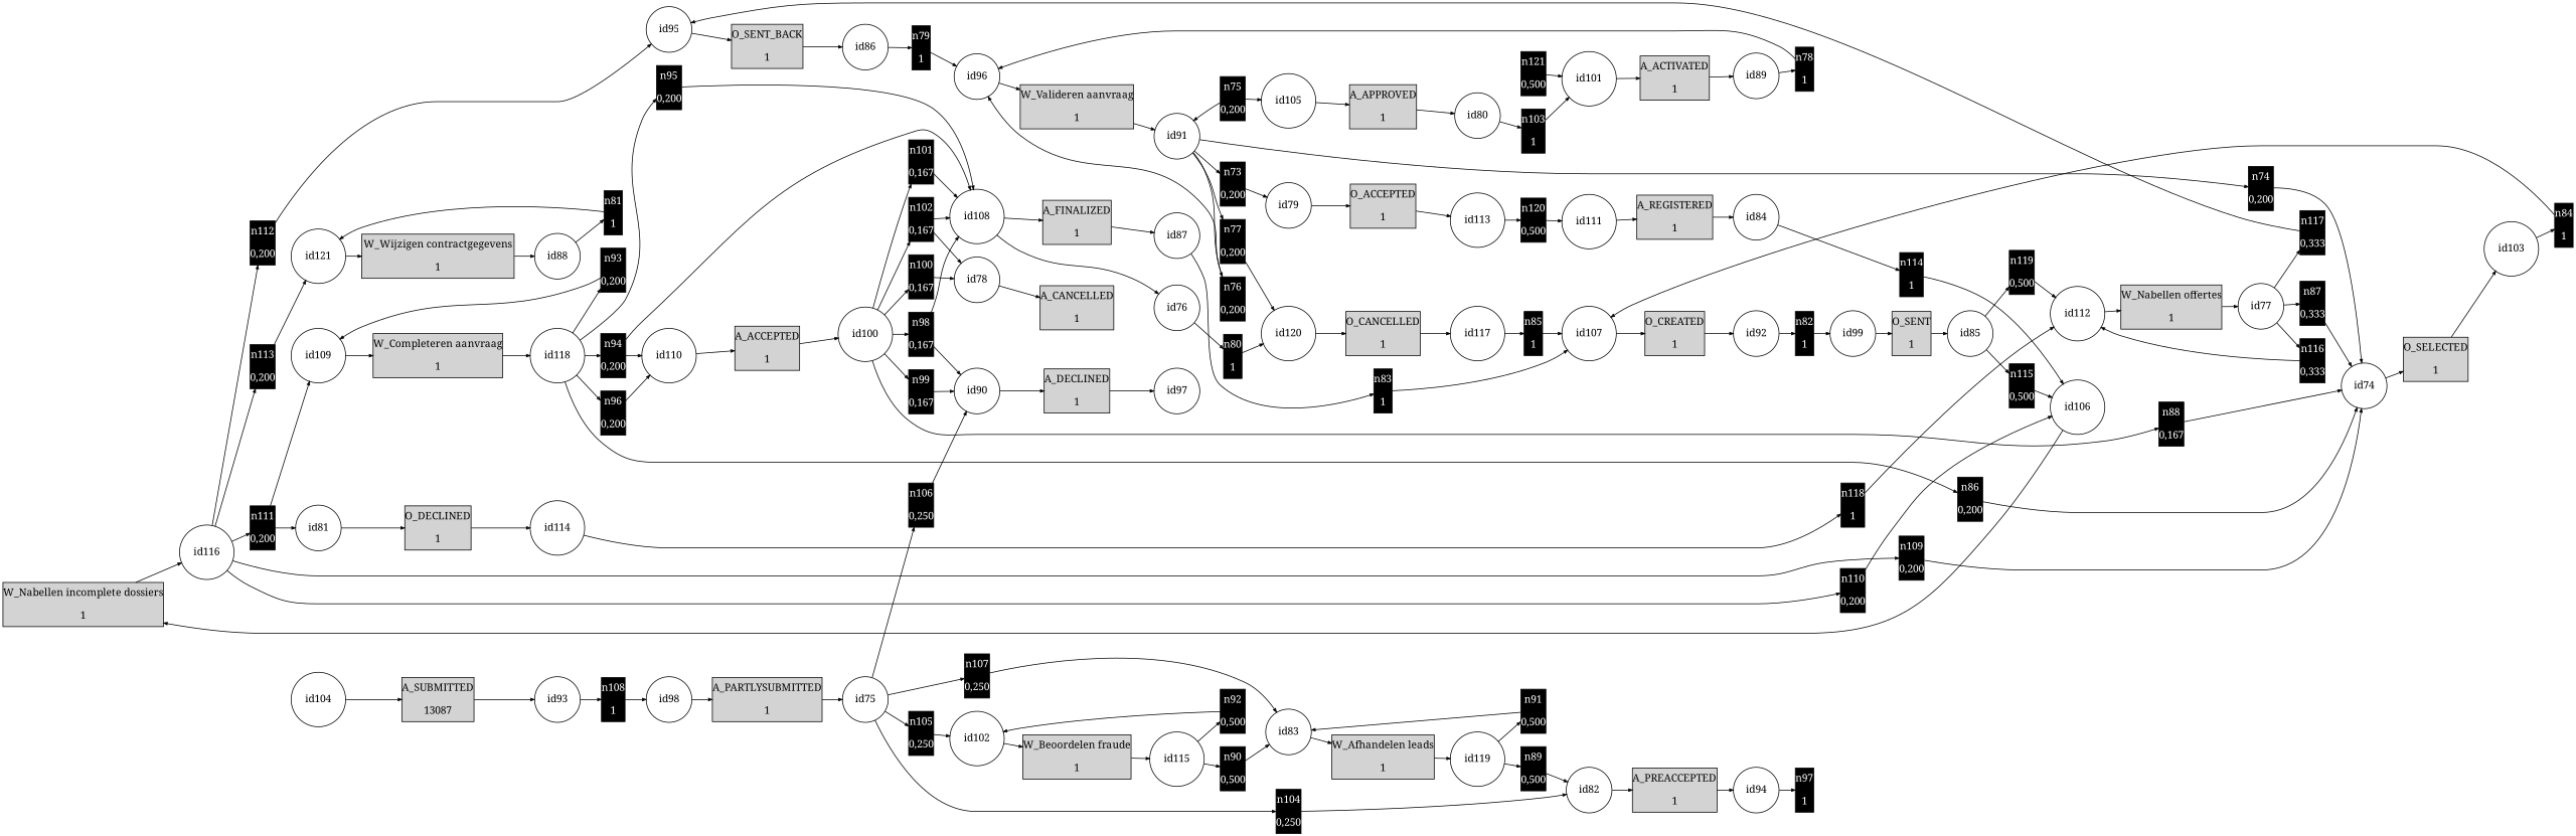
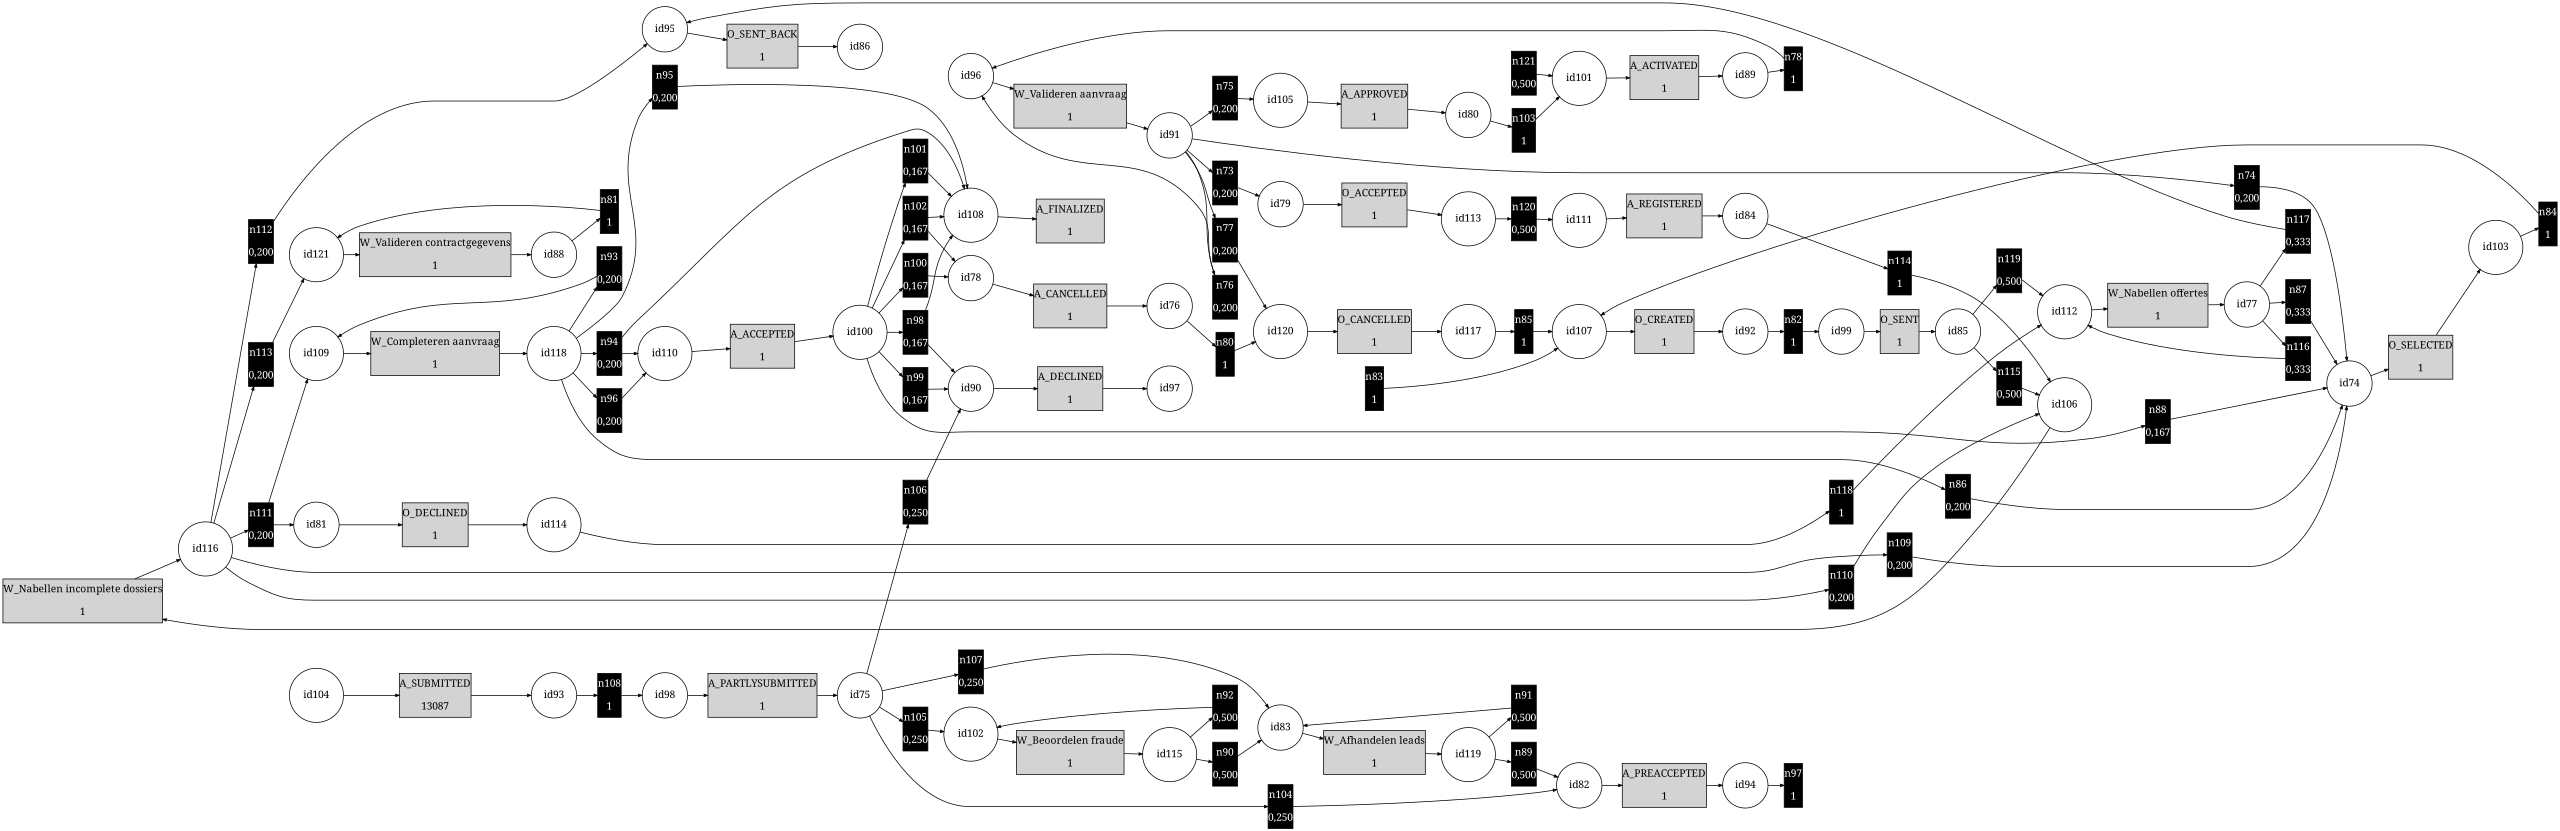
  digraph {
    fontname="Noto Serif"
    fontsize=14
    rankdir=LR
    ranksep=.3
    remincross=true
    node [fontname="Noto Serif" fontsize=14 margin="0, 0.1" shape=box style=filled]
    edge [arrowsize=0.5 fontname="Noto Serif"]
    n1 [height=.2 label="W_Nabellen incomplete dossiers\n\n1" width=.2]
    id116 [height=.2 shape=circle width=.2 margin="" style=""]
    n3 [color=black fontcolor=white height=.2 label="n110\n\n0,200" width=.2]
    n4 [color=black fontcolor=white height=.2 label="n112\n\n0,200" width=.2]
    n5 [color=black fontcolor=white height=.2 label="n113\n\n0,200" width=.2]
    n6 [color=black fontcolor=white height=.2 label="n111\n\n0,200" width=.2]
    n7 [color=black fontcolor=white height=.2 label="n109\n\n0,200" width=.2]
    n8 [height=.2 label="O_SENT\n\n1" width=.2]
    id85 [height=.2 shape=circle width=.2 margin="" style=""]
    n10 [color=black fontcolor=white height=.2 label="n115\n\n0,500" width=.2]
    n11 [color=black fontcolor=white height=.2 label="n119\n\n0,500" width=.2]
    n12 [height=.2 label="W_Afhandelen leads\n\n1" width=.2]
    id119 [height=.2 shape=circle width=.2 margin="" style=""]
    n14 [color=black fontcolor=white height=.2 label="n91\n\n0,500" width=.2]
    n15 [color=black fontcolor=white height=.2 label="n89\n\n0,500" width=.2]
    n16 [height=.2 label="A_ACCEPTED\n\n1" width=.2]
    id100 [height=.2 shape=circle width=.2 margin="" style=""]
    n18 [color=black fontcolor=white height=.2 label="n99\n\n0,167" width=.2]
    n19 [color=black fontcolor=white height=.2 label="n88\n\n0,167" width=.2]
    n20 [color=black fontcolor=white height=.2 label="n100\n\n0,167" width=.2]
    n21 [color=black fontcolor=white height=.2 label="n101\n\n0,167" width=.2]
    n22 [color=black fontcolor=white height=.2 label="n98\n\n0,167" width=.2]
    n23 [color=black fontcolor=white height=.2 label="n102\n\n0,167" width=.2]
    id90 [height=.2 shape=circle width=.2 margin="" style=""]
    n25 [height=.2 label="A_DECLINED\n\n1" width=.2]
    n26 [color=black fontcolor=white height=.2 label="n114\n\n1" width=.2]
    id106 [height=.2 shape=circle width=.2 margin="" style=""]
    n28 [color=black fontcolor=white height=.2 label="n80\n\n1" width=.2]
    id120 [height=.2 shape=circle width=.2 margin="" style=""]
    n30 [height=.2 label="O_CANCELLED\n\n1" width=.2]
    n31 [color=black fontcolor=white height=.2 label="n82\n\n1" width=.2]
    id99 [height=.2 shape=circle width=.2 margin="" style=""]
    n33 [height=.2 label="W_Beoordelen fraude\n\n1" width=.2]
    id115 [height=.2 shape=circle width=.2 margin="" style=""]
    n35 [color=black fontcolor=white height=.2 label="n90\n\n0,500" width=.2]
    n36 [color=black fontcolor=white height=.2 label="n92\n\n0,500" width=.2]
    n37 [color=black fontcolor=white height=.2 label="n84\n\n1" width=.2]
    id107 [height=.2 shape=circle width=.2 margin="" style=""]
    n39 [height=.2 label="O_CREATED\n\n1" width=.2]
    n40 [color=black fontcolor=white height=.2 label="n106\n\n0,250" width=.2]
    n41 [color=black fontcolor=white height=.2 label="n86\n\n0,200" width=.2]
    id74 [height=.2 shape=circle width=.2 margin="" style=""]
    n43 [height=.2 label="O_SELECTED\n\n1" width=.2]
    n44 [height=.2 label="W_Valideren aanvraag\n\n1" width=.2]
    id91 [height=.2 shape=circle width=.2 margin="" style=""]
    n46 [color=black fontcolor=white height=.2 label="n76\n\n0,200" width=.2]
    n47 [color=black fontcolor=white height=.2 label="n77\n\n0,200" width=.2]
    n48 [color=black fontcolor=white height=.2 label="n75\n\n0,200" width=.2]
    n49 [color=black fontcolor=white height=.2 label="n73\n\n0,200" width=.2]
    n50 [color=black fontcolor=white height=.2 label="n74\n\n0,200" width=.2]
    n51 [height=.2 label="W_Nabellen offertes\n\n1" width=.2]
    id77 [height=.2 shape=circle width=.2 margin="" style=""]
    n53 [color=black fontcolor=white height=.2 label="n116\n\n0,333" width=.2]
    n54 [color=black fontcolor=white height=.2 label="n87\n\n0,333" width=.2]
    n55 [color=black fontcolor=white height=.2 label="n117\n\n0,333" width=.2]
    n56 [color=black fontcolor=white height=.2 label="n107\n\n0,250" width=.2]
    id83 [height=.2 shape=circle width=.2 margin="" style=""]
    id112 [height=.2 shape=circle width=.2 margin="" style=""]
    n59 [color=black fontcolor=white height=.2 label="n104\n\n0,250" width=.2]
    id82 [height=.2 shape=circle width=.2 margin="" style=""]
    n61 [height=.2 label="A_PREACCEPTED\n\n1" width=.2]
    n62 [height=.2 label="A_ACTIVATED\n\n1" width=.2]
    id89 [height=.2 shape=circle width=.2 margin="" style=""]
    n64 [color=black fontcolor=white height=.2 label="n78\n\n1" width=.2]
    id96 [height=.2 shape=circle width=.2 margin="" style=""]
    n66 [height=.2 label="A_APPROVED\n\n1" width=.2]
    id80 [height=.2 shape=circle width=.2 margin="" style=""]
    n68 [color=black fontcolor=white height=.2 label="n103\n\n1" width=.2]
    id95 [height=.2 shape=circle width=.2 margin="" style=""]
    n70 [height=.2 label="O_SENT_BACK\n\n1" width=.2]
    n71 [color=black fontcolor=white height=.2 label="n94\n\n0,200" width=.2]
    id108 [height=.2 shape=circle width=.2 margin="" style=""]
    id110 [height=.2 shape=circle width=.2 margin="" style=""]
    n74 [height=.2 label="A_FINALIZED\n\n1" width=.2]
    id92 [height=.2 shape=circle width=.2 margin="" style=""]
    id78 [height=.2 shape=circle width=.2 margin="" style=""]
    n77 [height=.2 label="A_CANCELLED\n\n1" width=.2]
    n78 [height=.2 label="A_SUBMITTED\n\n13087" width=.2]
    id93 [height=.2 shape=circle width=.2 margin="" style=""]
    n80 [color=black fontcolor=white height=.2 label="n108\n\n1" width=.2]
    n81 [color=black fontcolor=white height=.2 label="n97\n\n1" width=.2]
    id109 [height=.2 shape=circle width=.2 margin="" style=""]
    n83 [height=.2 label="W_Completeren aanvraag\n\n1" width=.2]
    id105 [height=.2 shape=circle width=.2 margin="" style=""]
    id101 [height=.2 shape=circle width=.2 margin="" style=""]
    id121 [height=.2 shape=circle width=.2 margin="" style=""]
-   n87 [height=.2 label="W_Wijzigen contractgegevens\n\n1" width=.2]
+   n87 [height=.2 label="W_Valideren contractgegevens\n\n1" width=.2]
    id102 [height=.2 shape=circle width=.2 margin="" style=""]
    n89 [color=black fontcolor=white height=.2 label="n96\n\n0,200" width=.2]
    id86 [height=.2 shape=circle width=.2 margin="" style=""]
-   n91 [color=black fontcolor=white height=.2 label="n79\n\n1" width=.2]
    n92 [color=black fontcolor=white height=.2 label="n81\n\n1" width=.2]
    id118 [height=.2 shape=circle width=.2 margin="" style=""]
    n94 [color=black fontcolor=white height=.2 label="n95\n\n0,200" width=.2]
    n95 [color=black fontcolor=white height=.2 label="n93\n\n0,200" width=.2]
    id81 [height=.2 shape=circle width=.2 margin="" style=""]
    n97 [height=.2 label="O_DECLINED\n\n1" width=.2]
    n98 [color=black fontcolor=white height=.2 label="n105\n\n0,250" width=.2]
    id76 [height=.2 shape=circle width=.2 margin="" style=""]
    n100 [height=.2 label="O_ACCEPTED\n\n1" width=.2]
    id113 [height=.2 shape=circle width=.2 margin="" style=""]
    n102 [color=black fontcolor=white height=.2 label="n120\n\n0,500" width=.2]
    n103 [height=.2 label="A_PARTLYSUBMITTED\n\n1" width=.2]
    id75 [height=.2 shape=circle width=.2 margin="" style=""]
    id94 [height=.2 shape=circle width=.2 margin="" style=""]
    id79 [height=.2 shape=circle width=.2 margin="" style=""]
    id114 [height=.2 shape=circle width=.2 margin="" style=""]
    n108 [color=black fontcolor=white height=.2 label="n118\n\n1" width=.2]
    id103 [height=.2 shape=circle width=.2 margin="" style=""]
    id111 [height=.2 shape=circle width=.2 margin="" style=""]
    n111 [height=.2 label="A_REGISTERED\n\n1" width=.2]
    id84 [height=.2 shape=circle width=.2 margin="" style=""]
    n113 [color=black fontcolor=white height=.2 label="n121\n\n0,500" width=.2]
    id117 [height=.2 shape=circle width=.2 margin="" style=""]
    n115 [color=black fontcolor=white height=.2 label="n85\n\n1" width=.2]
    id98 [height=.2 shape=circle width=.2 margin="" style=""]
    n117 [color=black fontcolor=white height=.2 label="n83\n\n1" width=.2]
-   id87 [height=.2 shape=circle width=.2 margin="" style=""]
    id97 [height=.2 shape=circle width=.2 margin="" style=""]
    id88 [height=.2 shape=circle width=.2 margin="" style=""]
    id104 [height=.2 shape=circle width=.2 margin="" style=""]
    n1 -> id116
    id116 -> n3
    id116 -> n4
    id116 -> n5
    id116 -> n6
    id116 -> n7
    n3 -> id106
    n4 -> id95
    n5 -> id121
    n6 -> id109
    n6 -> id81
    n7 -> id74
    n8 -> id85
    id85 -> n10
    id85 -> n11
    n10 -> id106
    n11 -> id112
    n12 -> id119
    id119 -> n14
    id119 -> n15
    n14 -> id83
    n15 -> id82
    n16 -> id100
    id100 -> n18
    id100 -> n19
    id100 -> n20
    id100 -> n21
    id100 -> n22
    id100 -> n23
    n18 -> id90
    n19 -> id74
    n20 -> id78
    n21 -> id108
    n22 -> id90
    n22 -> id108
    n23 -> id108
    n23 -> id78
    id90 -> n25
    n25 -> id97
    n26 -> id106
    id106 -> n1
    n28 -> id120
    id120 -> n30
    n30 -> id117
    n31 -> id99
    id99 -> n8
    n33 -> id115
    id115 -> n35
    id115 -> n36
    n35 -> id83
    n36 -> id102
    n37 -> id107
    id107 -> n39
    n39 -> id92
    n40 -> id90
    n41 -> id74
    id74 -> n43
    n43 -> id103
    n44 -> id91
    id91 -> n46
    id91 -> n47
-   n48 -> id91
+   id91 -> n48
    id91 -> n49
    id91 -> n50
    n46 -> id96
    n47 -> id120
    n48 -> id105
    n49 -> id79
    n50 -> id74
    n51 -> id77
    id77 -> n53
    id77 -> n54
    id77 -> n55
    n53 -> id112
    n54 -> id74
    n55 -> id95
    n56 -> id83
    id83 -> n12
    id112 -> n51
    n59 -> id82
    id82 -> n61
    n61 -> id94
    n62 -> id89
    id89 -> n64
    n64 -> id96
    id96 -> n44
    n66 -> id80
    id80 -> n68
    n68 -> id101
    id95 -> n70
    n70 -> id86
    n71 -> id108
    n71 -> id110
    id108 -> n74
    id110 -> n16
-   n74 -> id87
    id92 -> n31
    id78 -> n77
-   id108 -> id76
+   n77 -> id76
    n78 -> id93
    id93 -> n80
    n80 -> id98
    id109 -> n83
    n83 -> id118
    id105 -> n66
    id101 -> n62
    id121 -> n87
    n87 -> id88
    id102 -> n33
    n89 -> id110
-   id86 -> n91
-   n91 -> id96
    n92 -> id121
    id118 -> n41
    id118 -> n71
    id118 -> n89
    id118 -> n94
    id118 -> n95
    n94 -> id108
    n95 -> id109
    id81 -> n97
    n97 -> id114
    n98 -> id102
    id76 -> n28
    n100 -> id113
    id113 -> n102
    n102 -> id111
    n103 -> id75
    id75 -> n40
    id75 -> n56
    id75 -> n59
    id75 -> n98
    id94 -> n81
    id79 -> n100
    id114 -> n108
    n108 -> id112
    id103 -> n37
    id111 -> n111
    n111 -> id84
    id84 -> n26
    n113 -> id101
    id117 -> n115
    n115 -> id107
    id98 -> n103
    n117 -> id107
-   id87 -> n117
    id88 -> n92
    id104 -> n78
  }
